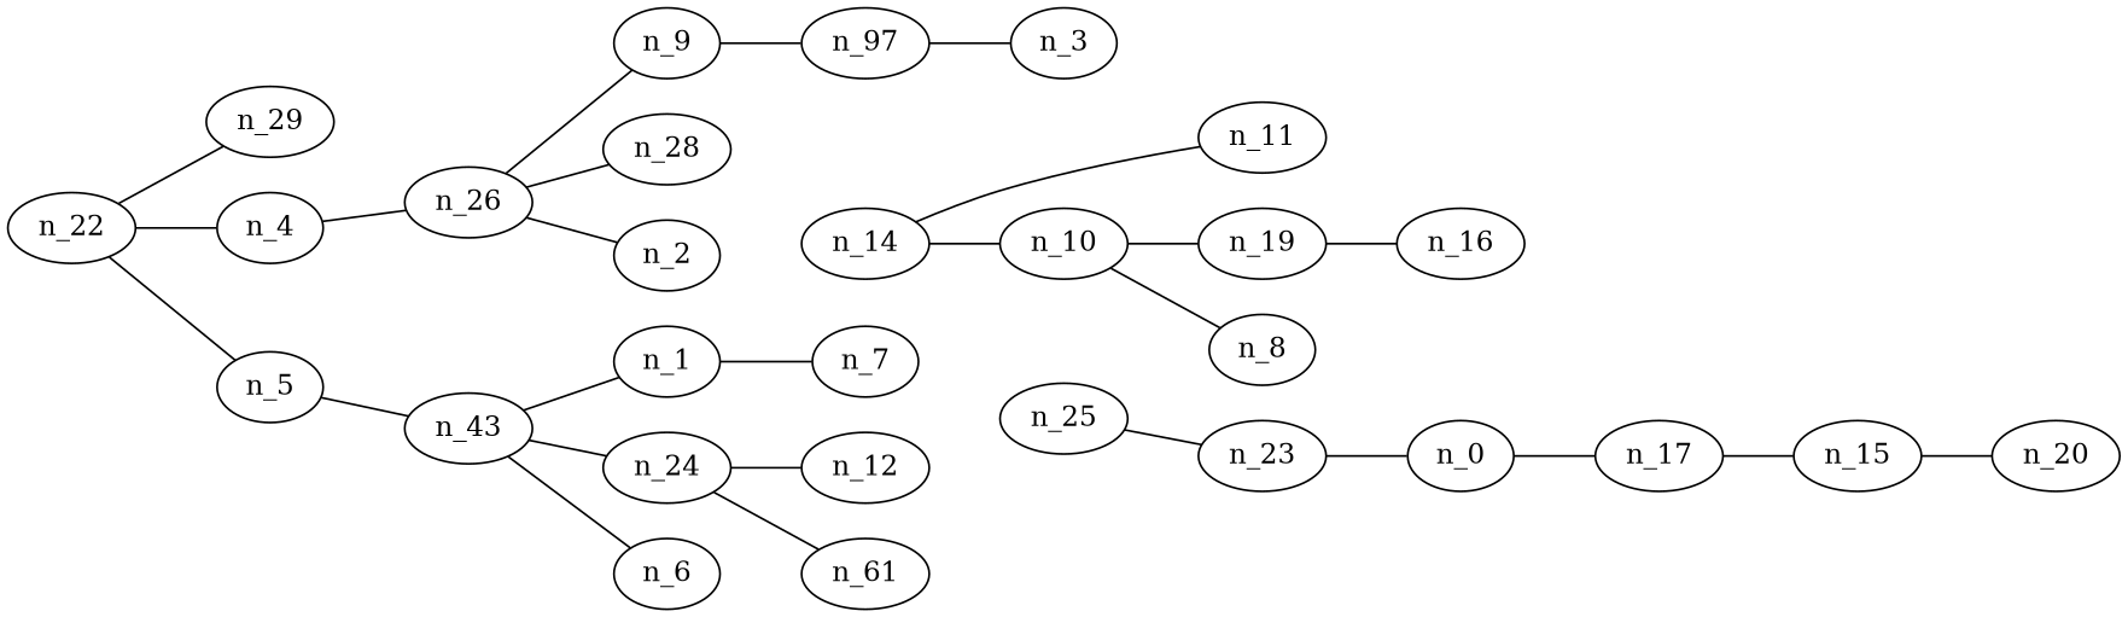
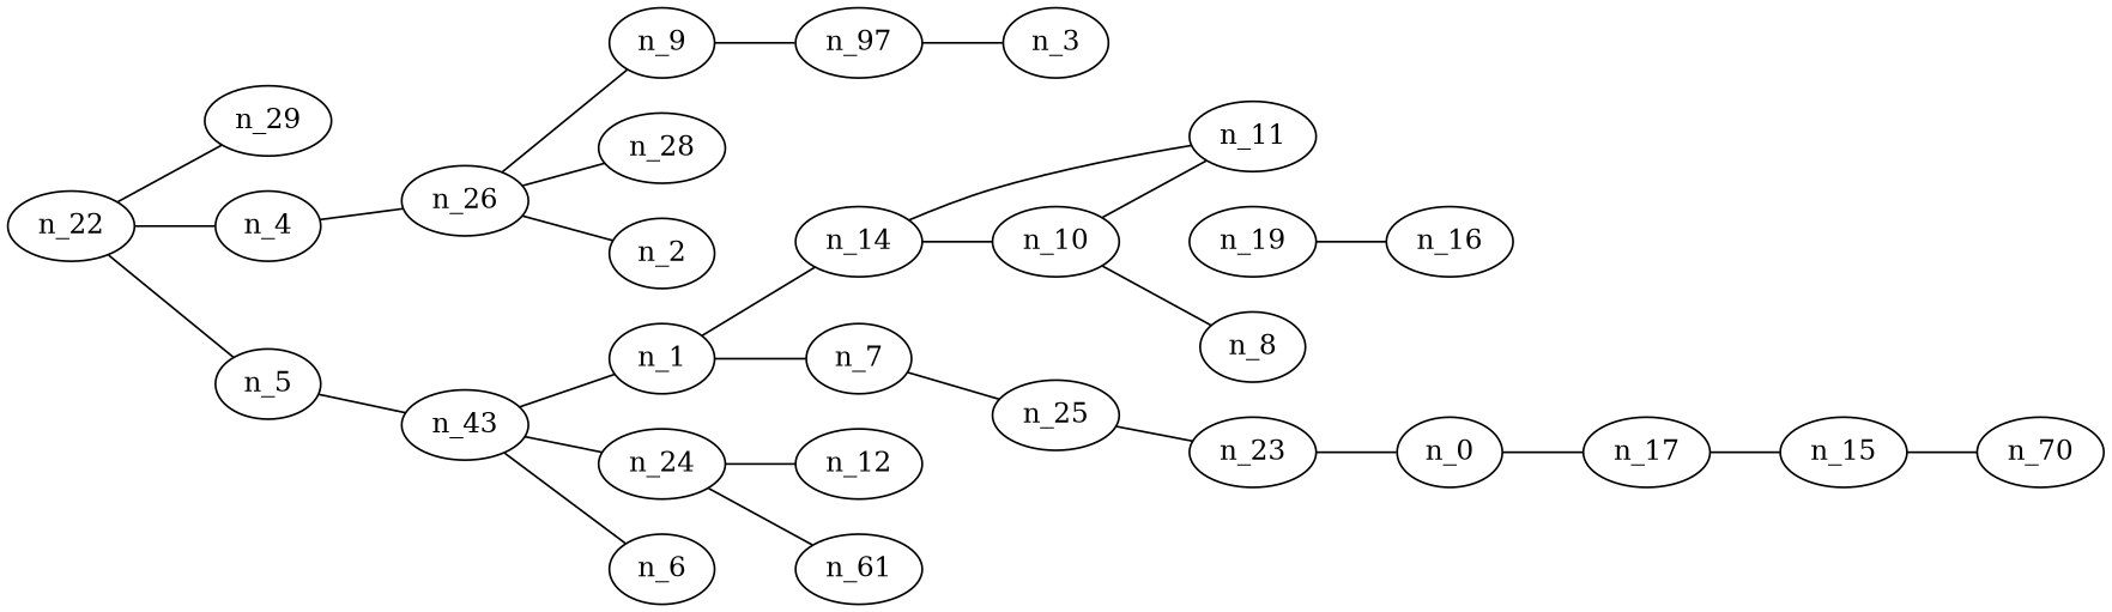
  graph {
    fontname="DejaVu Serif"
    rankdir=LR
    node [fontname="DejaVu Serif"]
    edge [fontname="DejaVu Serif"]
    n_22
    n_29
    n_4
    n_5
    n_26
    n6 [label=n_43]
    n7 [label=n_97]
    n_9
    n_28
    n_2
    n_1
    n_24
    n_6
    n_14
    n_7
    n_12
    n17 [label=n_61]
    n_11
    n_10
    n_25
    n_23
    n_19
    n_8
    n_0
    n_16
    n_17
    n_15
-   n_20
+   n_20 [label=n_70]
    n_3
    n_22 -- n_29
    n_22 -- n_4
    n_22 -- n_5
    n_4 -- n_26
    n_5 -- n6
    n_26 -- n_9
    n_26 -- n_28
    n_26 -- n_2
    n6 -- n_1
    n6 -- n_24
    n6 -- n_6
    n7 -- n_3
    n_9 -- n7
+   n_1 -- n_14
    n_1 -- n_7
    n_24 -- n_12
    n_24 -- n17
    n_14 -- n_11
    n_14 -- n_10
-   n_10 -- n_19
+   n_7 -- n_25
+   n_10 -- n_11
    n_10 -- n_8
    n_25 -- n_23
    n_23 -- n_0
    n_19 -- n_16
    n_0 -- n_17
    n_17 -- n_15
    n_15 -- n_20
  }
